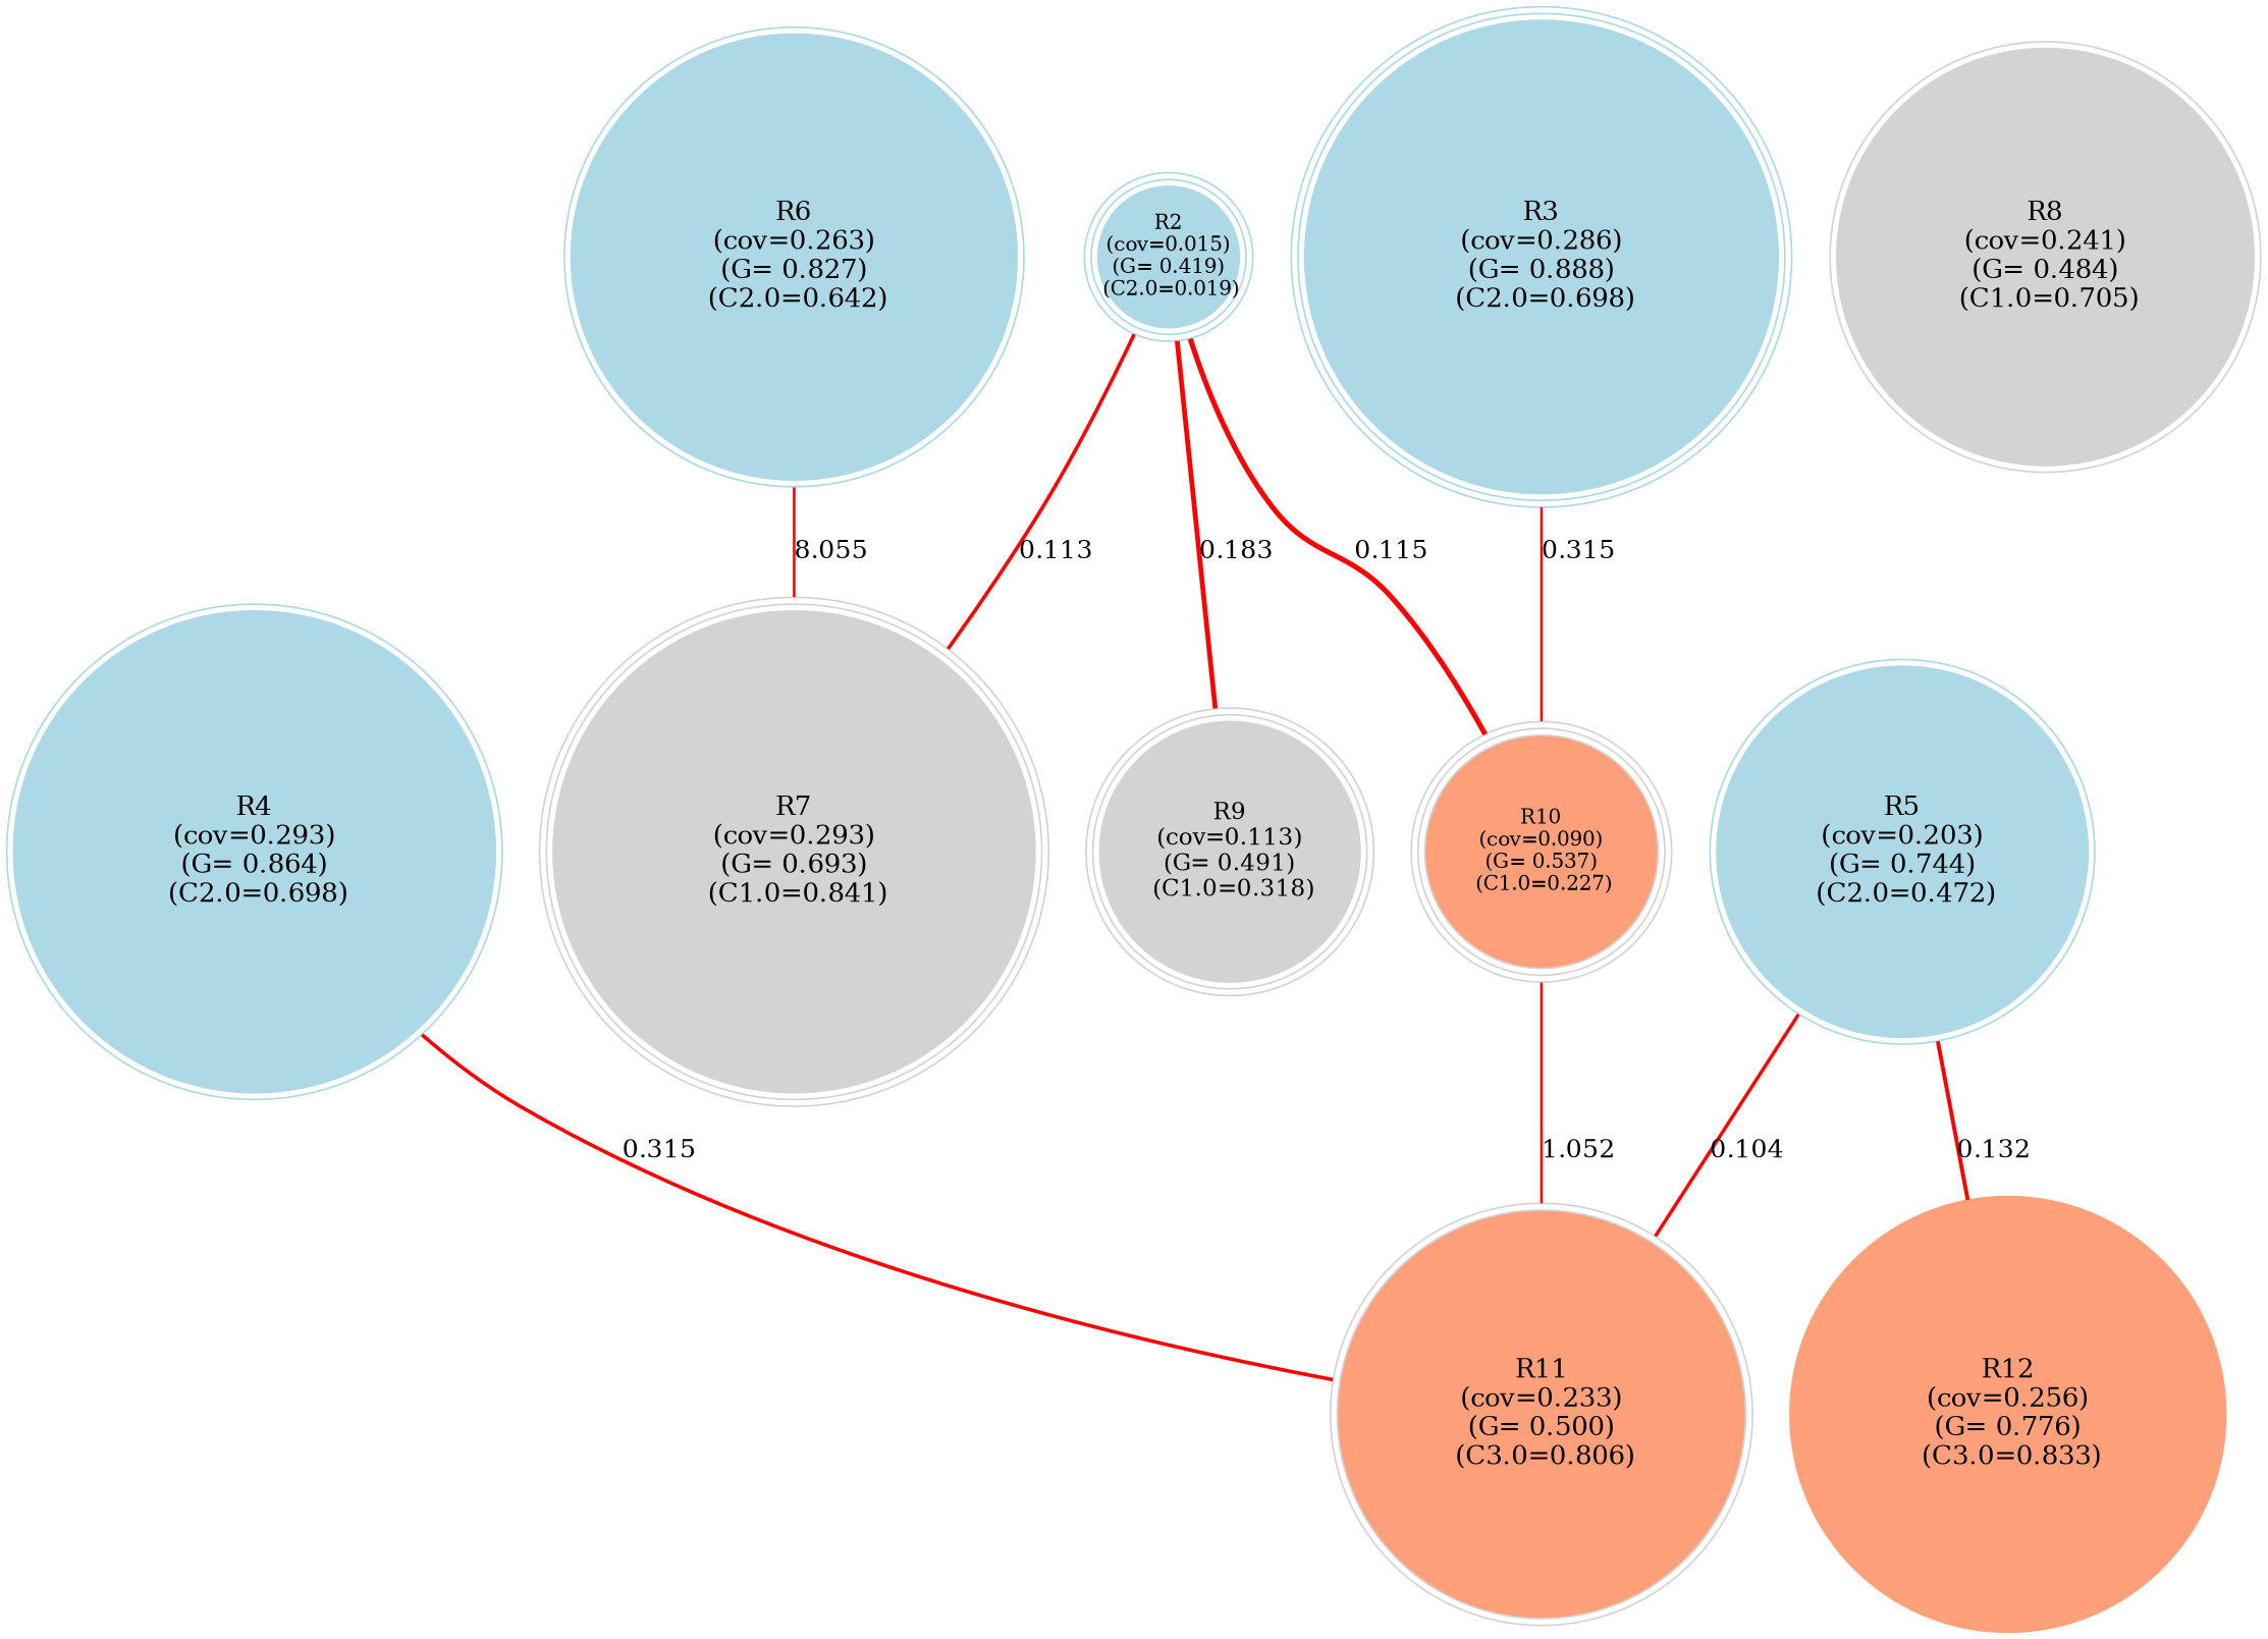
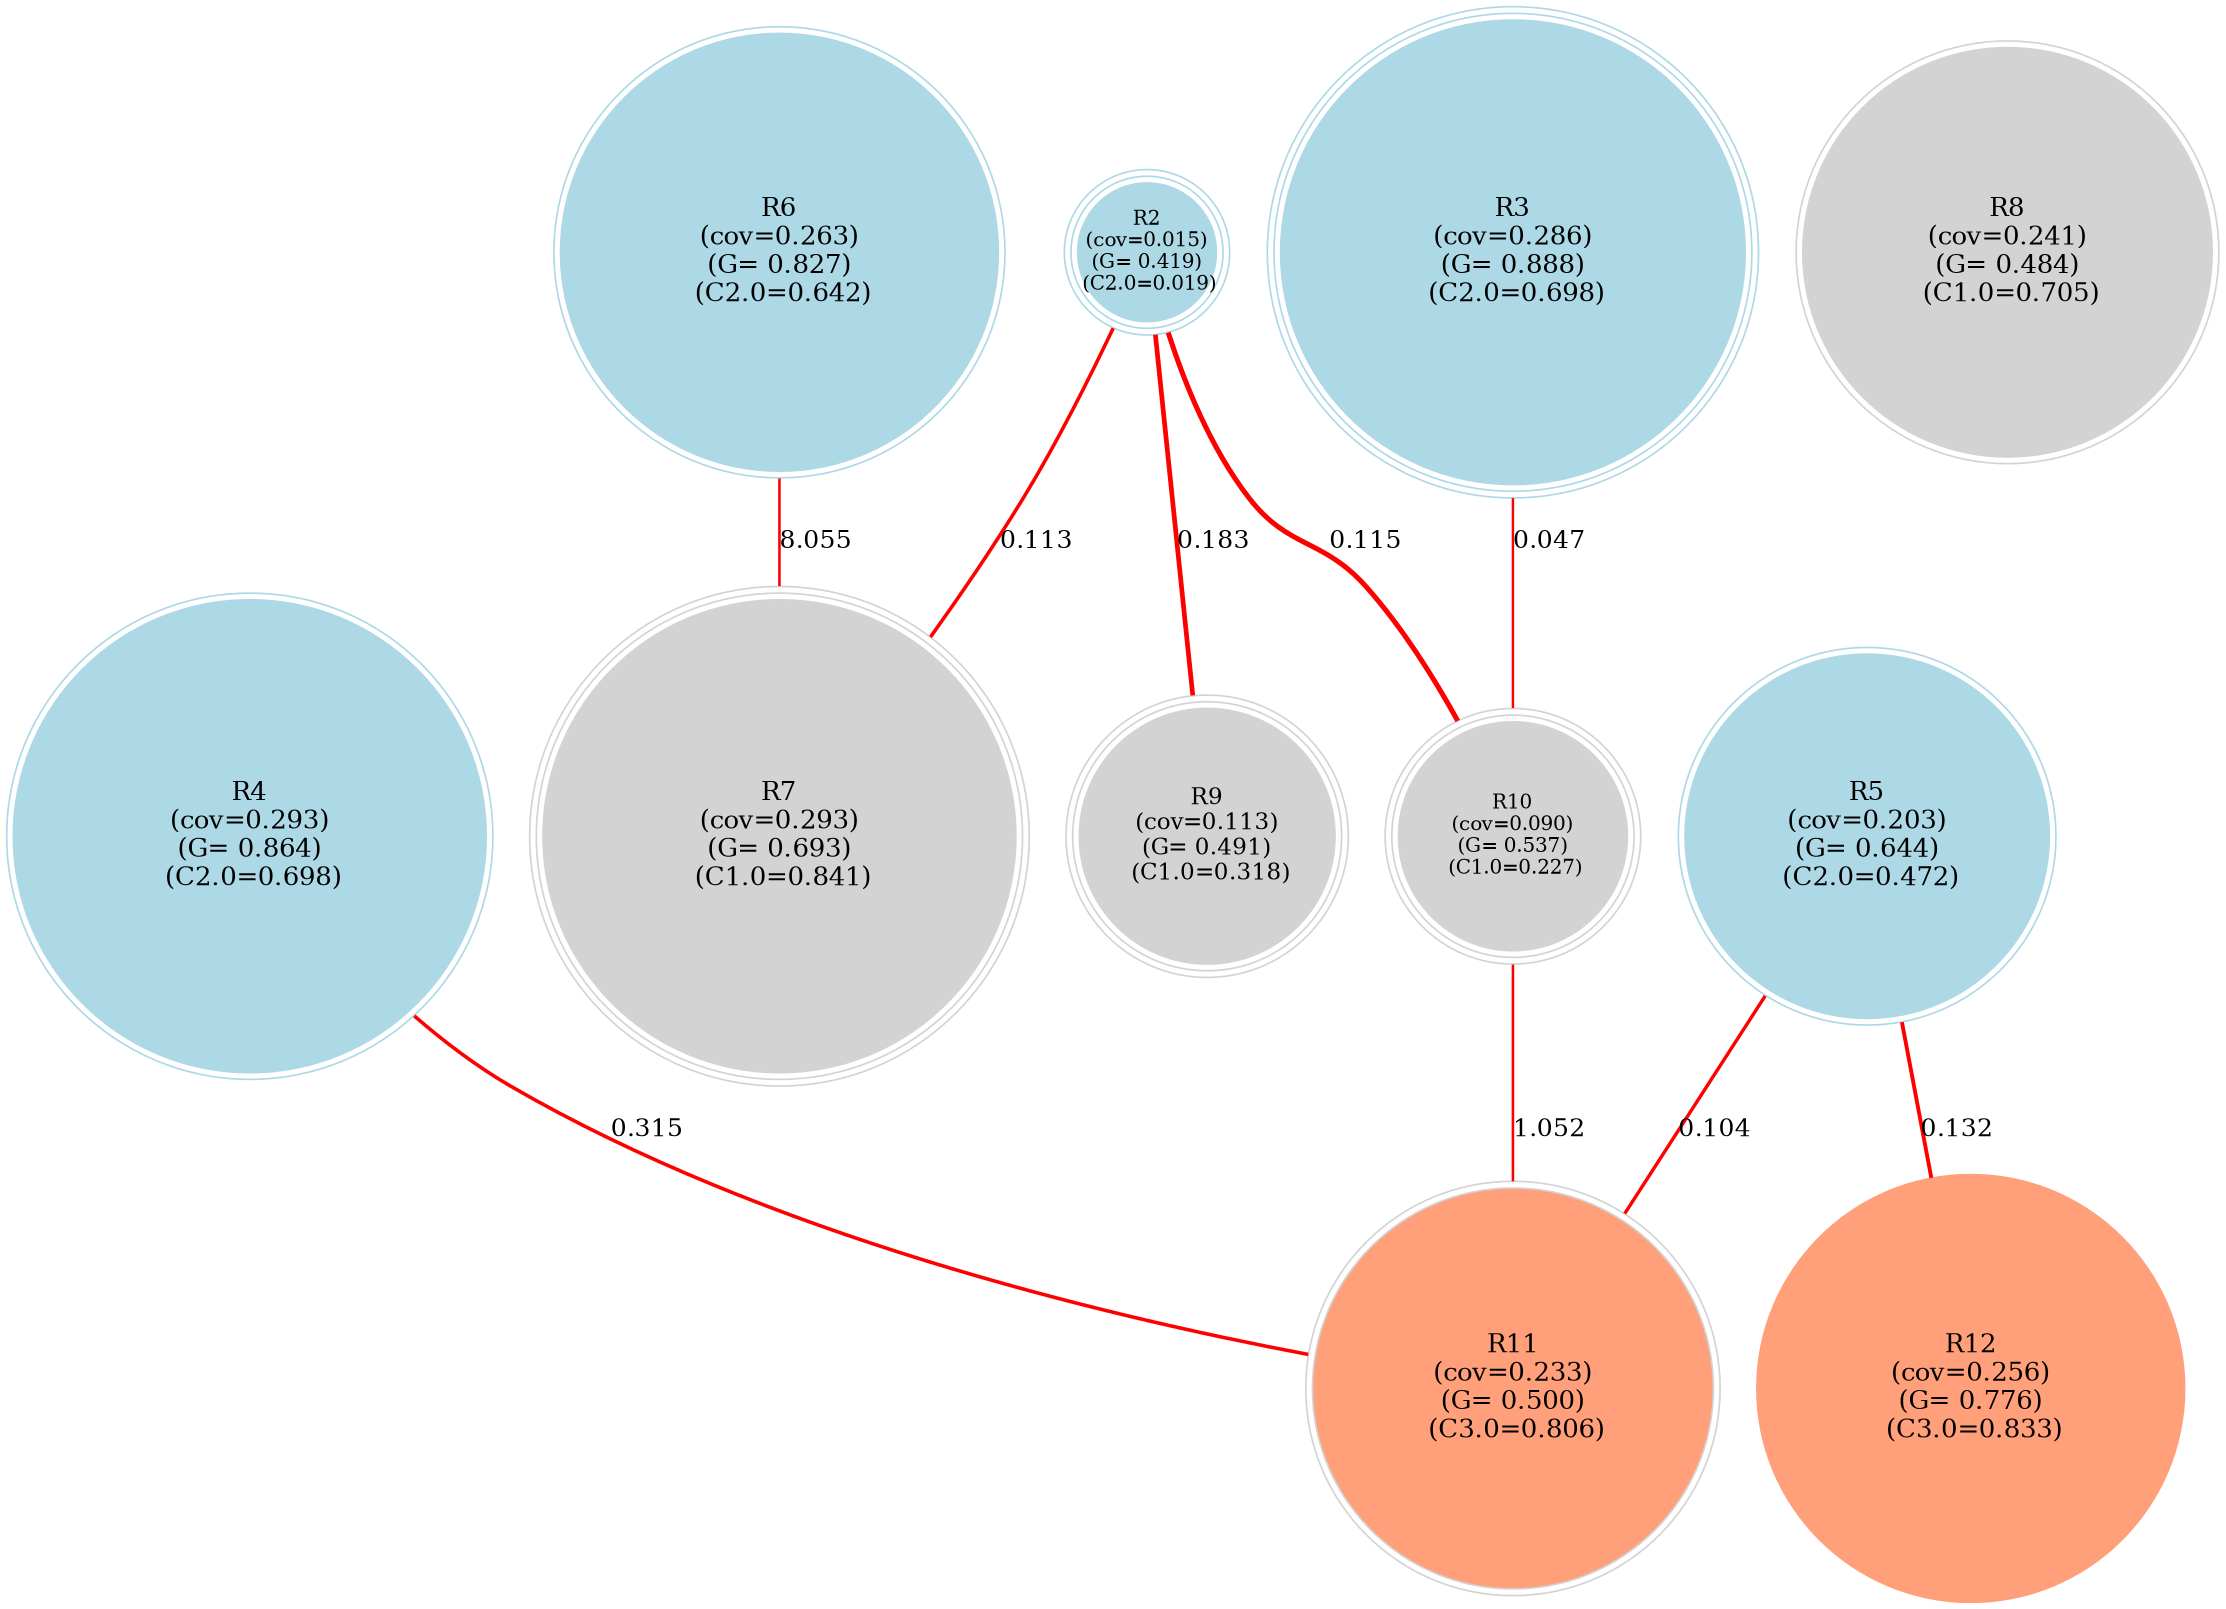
  graph {
    nodesep=0.3
    node [color="#add8e6" fillcolor="#add8e6" fixedsize=true fontcolor=black fontsize=15.399999618530273 peripheries=3 shape=circle style=filled]
    edge [color=red fontsize=15 labelfontcolor=red]
    n1 [fontsize=11.800000190734863 height=1.150 label="R2\n (cov=0.015) \n (G= 0.419) \n (C2.0=0.019)" width=1.150]
    n2 [color="#d3d3d3" fillcolor="#d3d3d3" height=3.932 label="R7\n (cov=0.293) \n (G= 0.693) \n (C1.0=0.841)" width=3.932]
    n3 [color="#d3d3d3" fillcolor="#d3d3d3" fontsize=13.600000381469727 height=2.128 label="R9\n (cov=0.113) \n (G= 0.491) \n (C1.0=0.318)" width=2.128]
-   n4 [color="#d3d3d3" fillcolor="#ffa07a" fontsize=11.800000190734863 height=1.902 label="R10\n (cov=0.090) \n (G= 0.537) \n (C1.0=0.227)" width=1.902]
+   n4 [color="#d3d3d3" fillcolor="#d3d3d3" fontsize=11.800000190734863 height=1.902 label="R10\n (cov=0.090) \n (G= 0.537) \n (C1.0=0.227)" width=1.902]
    n5 [color="#d3d3d3" fillcolor="#ffa07a" height=3.331 label="R11\n (cov=0.233) \n (G= 0.500) \n (C3.0=0.806)" peripheries=2 width=3.331]
    n6 [height=3.857 label="R3\n (cov=0.286) \n (G= 0.888) \n (C2.0=0.698)" width=3.857]
    n7 [height=3.932 label="R4\n (cov=0.293) \n (G= 0.864) \n (C2.0=0.698)" peripheries=2 width=3.932]
-   n8 [height=3.030 label="R5\n (cov=0.203) \n (G= 0.744) \n (C2.0=0.472)" peripheries=2 width=3.030]
+   n8 [height=3.030 label="R5\n (cov=0.203) \n (G= 0.644) \n (C2.0=0.472)" peripheries=2 width=3.030]
    n9 [color="#ffa07a" fillcolor="#ffa07a" height=3.556 label="R12\n (cov=0.256) \n (G= 0.776) \n (C3.0=0.833)" peripheries=1 width=3.556]
    n10 [height=3.632 label="R6\n (cov=0.263) \n (G= 0.827) \n (C2.0=0.642)" peripheries=2 width=3.632]
    n11 [color="#d3d3d3" fillcolor="#d3d3d3" height=3.406 label="R8\n (cov=0.241) \n (G= 0.484) \n (C1.0=0.705)" peripheries=2 width=3.406]
    n1 -- n2 [label=0.113 penwidth=2.132 title="R2 -- R7 (0.113)" weight=88.677]
    n1 -- n3 [label=0.183 penwidth=2.826 title="R2 -- R9 (0.183)" weight=81.743]
    n1 -- n4 [label=0.115 penwidth=3.041 title="R2 -- R10 (0.204)" weight=79.588]
    n4 -- n5 [label=1.052 penwidth=1.518 title="R10 -- R11 (0.052)" weight=94.815]
-   n6 -- n4 [label=0.315 penwidth=1.475 title="R3 -- R10 (0.047)" weight=95.254]
+   n6 -- n4 [label=0.047 penwidth=1.475 title="R3 -- R10 (0.047)" weight=95.254]
    n7 -- n5 [label=0.315 penwidth=2.150 title="R4 -- R11 (0.115)" weight=88.496]
    n8 -- n5 [label=0.104 penwidth=2.037 title="R5 -- R11 (0.104)" weight=89.630]
    n8 -- n9 [label=0.132 penwidth=2.320 title="R5 -- R12 (0.132)" weight=86.798]
    n10 -- n2 [label=8.055 penwidth=1.549 title="R6 -- R7 (0.055)" weight=94.508]
  }
